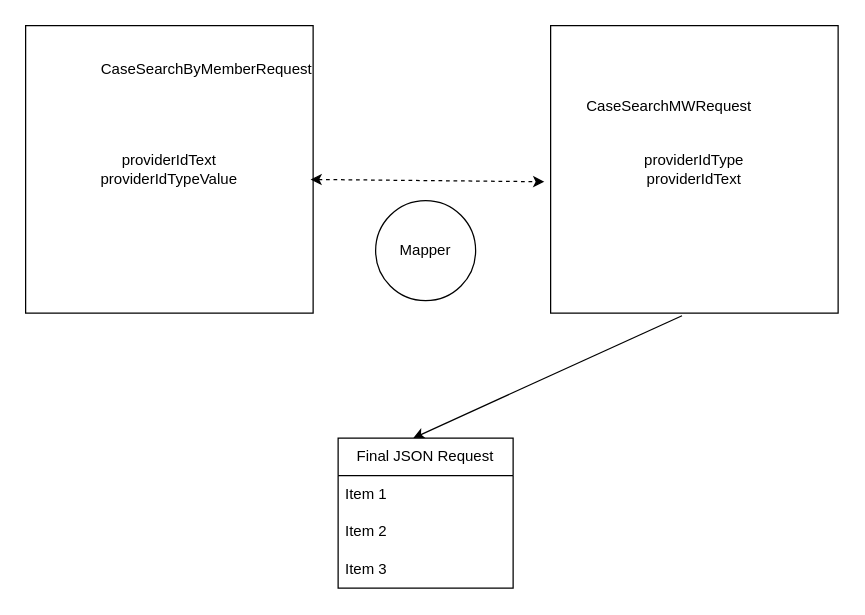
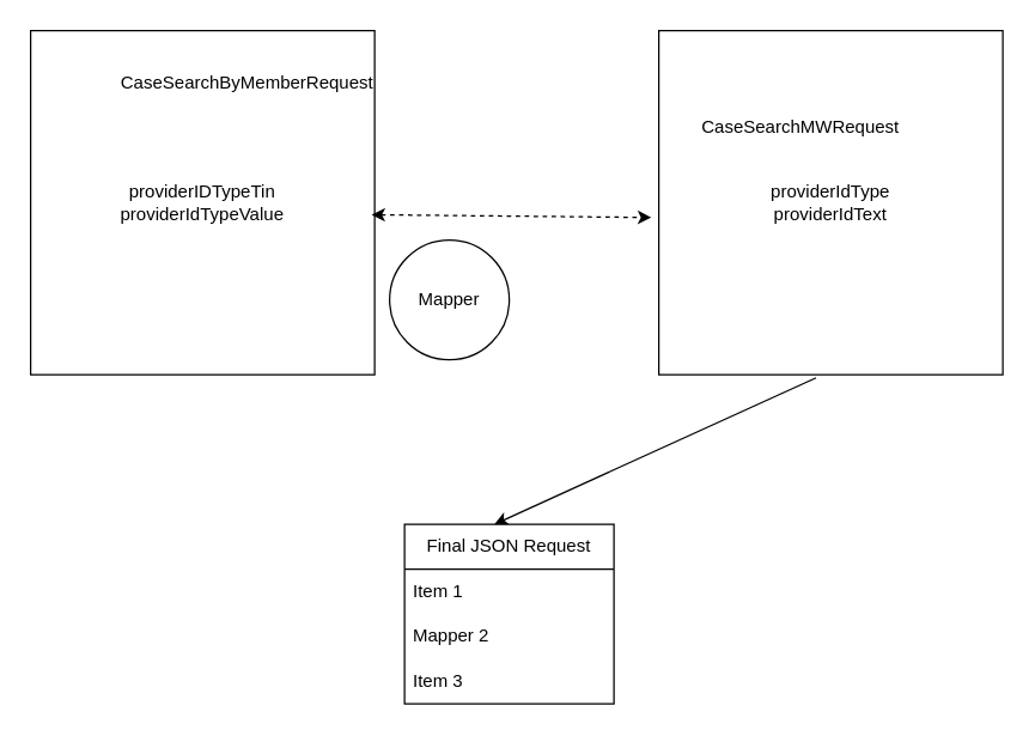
  <mxCell id="0" />
  <mxCell id="1" parent="0" />
- <mxCell id="2" value="&lt;div&gt;providerIdText&lt;/div&gt;&lt;div&gt;providerIdTypeValue&lt;br&gt;&lt;/div&gt;" style="whiteSpace=wrap;html=1;aspect=fixed;" vertex="1" parent="1"><mxGeometry x="20" y="20" width="230" height="230" as="geometry" /></mxCell>
+ <mxCell id="2" value="&lt;div&gt;providerIDTypeTin&lt;/div&gt;&lt;div&gt;providerIdTypeValue&lt;br&gt;&lt;/div&gt;" style="whiteSpace=wrap;html=1;aspect=fixed;" vertex="1" parent="1"><mxGeometry x="20" y="20" width="230" height="230" as="geometry" /></mxCell>
  <mxCell id="3" value="CaseSearchByMemberRequest" style="text;html=1;strokeColor=none;fillColor=none;align=center;verticalAlign=middle;whiteSpace=wrap;rounded=0;" vertex="1" parent="1"><mxGeometry x="80" y="40" width="170" height="30" as="geometry" /></mxCell>
  <mxCell id="4" value="&lt;div&gt;providerIdType&lt;/div&gt;&lt;div&gt;providerIdText&lt;br&gt;&lt;/div&gt;" style="whiteSpace=wrap;html=1;aspect=fixed;" vertex="1" parent="1"><mxGeometry x="440" y="20" width="230" height="230" as="geometry" /></mxCell>
  <mxCell id="5" value="CaseSearchMWRequest" style="text;html=1;strokeColor=none;fillColor=none;align=center;verticalAlign=middle;whiteSpace=wrap;rounded=0;" vertex="1" parent="1"><mxGeometry x="450" y="70" width="170" height="30" as="geometry" /></mxCell>
  <mxCell id="6" value="" style="endArrow=classic;startArrow=classic;html=1;rounded=0;entryX=-0.022;entryY=0.543;entryDx=0;entryDy=0;entryPerimeter=0;exitX=0.991;exitY=0.535;exitDx=0;exitDy=0;exitPerimeter=0;dashed=1;" edge="1" parent="1" source="2" target="4"><mxGeometry width="50" height="50" relative="1" as="geometry"><mxPoint x="260" y="150" as="sourcePoint" /><mxPoint x="310" y="100" as="targetPoint" /></mxGeometry></mxCell>
- <mxCell id="7" value="Mapper" style="ellipse;whiteSpace=wrap;html=1;aspect=fixed;" vertex="1" parent="1"><mxGeometry x="300" y="160" width="80" height="80" as="geometry" /></mxCell>
+ <mxCell id="7" value="Mapper" style="ellipse;whiteSpace=wrap;html=1;aspect=fixed;" vertex="1" parent="1"><mxGeometry x="260" y="160" width="80" height="80" as="geometry" /></mxCell>
  <mxCell id="8" value="" style="endArrow=classic;html=1;rounded=0;exitX=0.457;exitY=1.009;exitDx=0;exitDy=0;exitPerimeter=0;" edge="1" parent="1" source="4"><mxGeometry width="50" height="50" relative="1" as="geometry"><mxPoint x="510" y="300" as="sourcePoint" /><mxPoint x="330" y="350" as="targetPoint" /></mxGeometry></mxCell>
  <mxCell id="9" value="Final JSON Request" style="swimlane;fontStyle=0;childLayout=stackLayout;horizontal=1;startSize=30;horizontalStack=0;resizeParent=1;resizeParentMax=0;resizeLast=0;collapsible=1;marginBottom=0;whiteSpace=wrap;html=1;" vertex="1" parent="1"><mxGeometry x="270" y="350" width="140" height="120" as="geometry" /></mxCell>
  <mxCell id="10" value="Item 1" style="text;strokeColor=none;fillColor=none;align=left;verticalAlign=middle;spacingLeft=4;spacingRight=4;overflow=hidden;points=[[0,0.5],[1,0.5]];portConstraint=eastwest;rotatable=0;whiteSpace=wrap;html=1;" vertex="1" parent="9"><mxGeometry y="30" width="140" height="30" as="geometry" /></mxCell>
- <mxCell id="11" value="Item 2" style="text;strokeColor=none;fillColor=none;align=left;verticalAlign=middle;spacingLeft=4;spacingRight=4;overflow=hidden;points=[[0,0.5],[1,0.5]];portConstraint=eastwest;rotatable=0;whiteSpace=wrap;html=1;" vertex="1" parent="9"><mxGeometry y="60" width="140" height="30" as="geometry" /></mxCell>
+ <mxCell id="11" value="Mapper 2" style="text;strokeColor=none;fillColor=none;align=left;verticalAlign=middle;spacingLeft=4;spacingRight=4;overflow=hidden;points=[[0,0.5],[1,0.5]];portConstraint=eastwest;rotatable=0;whiteSpace=wrap;html=1;" vertex="1" parent="9"><mxGeometry y="60" width="140" height="30" as="geometry" /></mxCell>
  <mxCell id="12" value="Item 3" style="text;strokeColor=none;fillColor=none;align=left;verticalAlign=middle;spacingLeft=4;spacingRight=4;overflow=hidden;points=[[0,0.5],[1,0.5]];portConstraint=eastwest;rotatable=0;whiteSpace=wrap;html=1;" vertex="1" parent="9"><mxGeometry y="90" width="140" height="30" as="geometry" /></mxCell>
